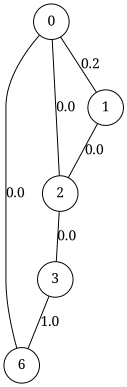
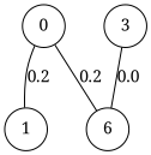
  graph {
    fontname="Noto Serif"
    node [fontname="Noto Serif" shape=circle]
    edge [fontname="Noto Serif"]
    n1 [label=6]
    0
-   2
    1
    3
-   0 -- n1 [label=0.0]
-   0 -- 2 [label=0.0]
+   0 -- n1 [label=0.2]
    0 -- 1 [label=0.2]
-   2 -- 3 [label=0.0]
-   1 -- 2 [label=0.0]
-   3 -- n1 [label=1.0]
+   3 -- n1 [label=0.0]
  }
